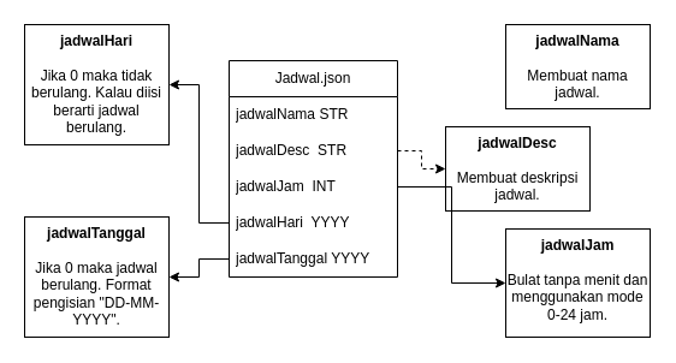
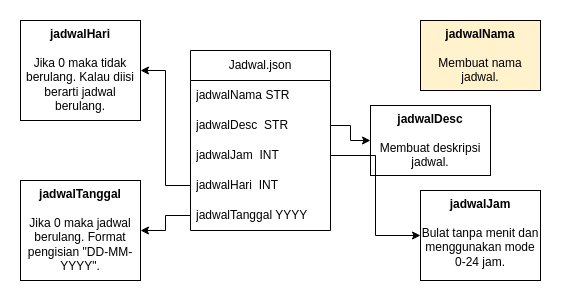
  <mxCell id="0" />
  <mxCell id="1" parent="0" />
  <mxCell id="2" value="Jadwal.json" style="swimlane;fontStyle=0;childLayout=stackLayout;horizontal=1;startSize=30;horizontalStack=0;resizeParent=1;resizeParentMax=0;resizeLast=0;collapsible=1;marginBottom=0;whiteSpace=wrap;html=1;" vertex="1" parent="1"><mxGeometry x="190" y="50" width="140" height="180" as="geometry" /></mxCell>
  <mxCell id="3" value="jadwalNama&lt;span style=&quot;white-space: pre;&quot;&gt; &lt;/span&gt;STR&lt;span style=&quot;white-space: pre;&quot;&gt; &lt;/span&gt;" style="text;strokeColor=none;fillColor=none;align=left;verticalAlign=middle;spacingLeft=4;spacingRight=4;overflow=hidden;points=[[0,0.5],[1,0.5]];portConstraint=eastwest;rotatable=0;whiteSpace=wrap;html=1;" vertex="1" parent="2"><mxGeometry y="30" width="140" height="30" as="geometry" /></mxCell>
  <mxCell id="4" value="jadwalDesc&lt;span style=&quot;white-space: pre;&quot;&gt; &lt;/span&gt;&lt;span style=&quot;white-space: pre;&quot;&gt; &lt;/span&gt;STR" style="text;strokeColor=none;fillColor=none;align=left;verticalAlign=middle;spacingLeft=4;spacingRight=4;overflow=hidden;points=[[0,0.5],[1,0.5]];portConstraint=eastwest;rotatable=0;whiteSpace=wrap;html=1;" vertex="1" parent="2"><mxGeometry y="60" width="140" height="30" as="geometry" /></mxCell>
  <mxCell id="5" value="jadwalJam&lt;span style=&quot;white-space: pre;&quot;&gt; &lt;/span&gt;&lt;span style=&quot;white-space: pre;&quot;&gt; &lt;/span&gt;INT" style="text;strokeColor=none;fillColor=none;align=left;verticalAlign=middle;spacingLeft=4;spacingRight=4;overflow=hidden;points=[[0,0.5],[1,0.5]];portConstraint=eastwest;rotatable=0;whiteSpace=wrap;html=1;" vertex="1" parent="2"><mxGeometry y="90" width="140" height="30" as="geometry" /></mxCell>
- <mxCell id="6" value="jadwalHari&lt;span style=&quot;white-space: pre;&quot;&gt; &lt;/span&gt;&lt;span style=&quot;white-space: pre;&quot;&gt; &lt;/span&gt;YYYY" style="text;strokeColor=none;fillColor=none;align=left;verticalAlign=middle;spacingLeft=4;spacingRight=4;overflow=hidden;points=[[0,0.5],[1,0.5]];portConstraint=eastwest;rotatable=0;whiteSpace=wrap;html=1;" vertex="1" parent="2"><mxGeometry y="120" width="140" height="30" as="geometry" /></mxCell>
+ <mxCell id="6" value="jadwalHari&lt;span style=&quot;white-space: pre;&quot;&gt; &lt;/span&gt;&lt;span style=&quot;white-space: pre;&quot;&gt; &lt;/span&gt;INT" style="text;strokeColor=none;fillColor=none;align=left;verticalAlign=middle;spacingLeft=4;spacingRight=4;overflow=hidden;points=[[0,0.5],[1,0.5]];portConstraint=eastwest;rotatable=0;whiteSpace=wrap;html=1;" vertex="1" parent="2"><mxGeometry y="120" width="140" height="30" as="geometry" /></mxCell>
  <mxCell id="7" value="jadwalTanggal&lt;span style=&quot;white-space: pre;&quot;&gt; &lt;/span&gt;YYYY" style="text;strokeColor=none;fillColor=none;align=left;verticalAlign=middle;spacingLeft=4;spacingRight=4;overflow=hidden;points=[[0,0.5],[1,0.5]];portConstraint=eastwest;rotatable=0;whiteSpace=wrap;html=1;" vertex="1" parent="2"><mxGeometry y="150" width="140" height="30" as="geometry" /></mxCell>
- <mxCell id="8" value="&lt;div&gt;&lt;b&gt;jadwalNama&lt;/b&gt;&lt;/div&gt;&lt;div&gt;&lt;b&gt;&lt;br&gt;&lt;/b&gt;&lt;/div&gt;&lt;div&gt;Membuat nama jadwal.&lt;br&gt;&lt;/div&gt;" style="rounded=0;whiteSpace=wrap;html=1;align=center;verticalAlign=top;" vertex="1" parent="1"><mxGeometry x="420" y="20" width="120" height="70" as="geometry" /></mxCell>
+ <mxCell id="8" value="&lt;div&gt;&lt;b&gt;jadwalNama&lt;/b&gt;&lt;/div&gt;&lt;div&gt;&lt;b&gt;&lt;br&gt;&lt;/b&gt;&lt;/div&gt;&lt;div&gt;Membuat nama jadwal.&lt;br&gt;&lt;/div&gt;" style="rounded=0;whiteSpace=wrap;html=1;align=center;verticalAlign=top;fillColor=#fff2cc;" vertex="1" parent="1"><mxGeometry x="420" y="20" width="120" height="70" as="geometry" /></mxCell>
  <mxCell id="9" value="&lt;div&gt;&lt;b&gt;jadwalDesc&lt;/b&gt;&lt;/div&gt;&lt;div&gt;&lt;b&gt;&lt;br&gt;&lt;/b&gt;&lt;/div&gt;&lt;div&gt;Membuat deskripsi jadwal.&lt;br&gt;&lt;/div&gt;" style="rounded=0;whiteSpace=wrap;html=1;align=center;verticalAlign=top;" vertex="1" parent="1"><mxGeometry x="370" y="105" width="120" height="70" as="geometry" /></mxCell>
- <mxCell id="10" style="edgeStyle=orthogonalEdgeStyle;rounded=0;orthogonalLoop=1;jettySize=auto;html=1;exitX=1;exitY=0.5;exitDx=0;exitDy=0;entryX=0;entryY=0.5;entryDx=0;entryDy=0;dashed=1;" edge="1" parent="1" source="4" target="9"><mxGeometry relative="1" as="geometry" /></mxCell>
+ <mxCell id="10" style="edgeStyle=orthogonalEdgeStyle;rounded=0;orthogonalLoop=1;jettySize=auto;html=1;exitX=1;exitY=0.5;exitDx=0;exitDy=0;entryX=0;entryY=0.5;entryDx=0;entryDy=0;" edge="1" parent="1" source="4" target="9"><mxGeometry relative="1" as="geometry" /></mxCell>
  <mxCell id="11" value="&lt;div&gt;&lt;b&gt;jadwalJam&lt;/b&gt;&lt;/div&gt;&lt;div&gt;&lt;b&gt;&lt;br&gt;&lt;/b&gt;&lt;/div&gt;&lt;div&gt;Bulat tanpa menit dan menggunakan mode 0-24 jam.&lt;br&gt;&lt;/div&gt;" style="rounded=0;whiteSpace=wrap;html=1;align=center;verticalAlign=top;" vertex="1" parent="1"><mxGeometry x="420" y="190" width="120" height="90" as="geometry" /></mxCell>
  <mxCell id="12" style="edgeStyle=orthogonalEdgeStyle;rounded=0;orthogonalLoop=1;jettySize=auto;html=1;exitX=1;exitY=0.5;exitDx=0;exitDy=0;entryX=0;entryY=0.5;entryDx=0;entryDy=0;" edge="1" parent="1" source="5" target="11"><mxGeometry relative="1" as="geometry" /></mxCell>
  <mxCell id="13" value="&lt;div&gt;&lt;b&gt;jadwalHari&lt;/b&gt;&lt;/div&gt;&lt;div&gt;&lt;b&gt;&lt;br&gt;&lt;/b&gt;&lt;/div&gt;&lt;div&gt;Jika 0 maka tidak berulang. Kalau diisi berarti jadwal berulang.&lt;br&gt;&lt;/div&gt;" style="rounded=0;whiteSpace=wrap;html=1;align=center;verticalAlign=top;" vertex="1" parent="1"><mxGeometry x="20" y="20" width="120" height="100" as="geometry" /></mxCell>
  <mxCell id="14" style="edgeStyle=orthogonalEdgeStyle;rounded=0;orthogonalLoop=1;jettySize=auto;html=1;exitX=0;exitY=0.5;exitDx=0;exitDy=0;entryX=1;entryY=0.5;entryDx=0;entryDy=0;" edge="1" parent="1" source="6" target="13"><mxGeometry relative="1" as="geometry" /></mxCell>
  <mxCell id="15" value="&lt;div&gt;&lt;b&gt;jadwalTanggal&lt;/b&gt;&lt;/div&gt;&lt;div&gt;&lt;b&gt;&lt;br&gt;&lt;/b&gt;&lt;/div&gt;&lt;div&gt;Jika 0 maka jadwal berulang. Format pengisian &quot;DD-MM-YYYY&quot;.&lt;br&gt;&lt;/div&gt;" style="rounded=0;whiteSpace=wrap;html=1;align=center;verticalAlign=top;" vertex="1" parent="1"><mxGeometry x="20" y="180" width="120" height="100" as="geometry" /></mxCell>
  <mxCell id="16" style="edgeStyle=orthogonalEdgeStyle;rounded=0;orthogonalLoop=1;jettySize=auto;html=1;exitX=0;exitY=0.5;exitDx=0;exitDy=0;entryX=1;entryY=0.5;entryDx=0;entryDy=0;" edge="1" parent="1" source="7" target="15"><mxGeometry relative="1" as="geometry" /></mxCell>
